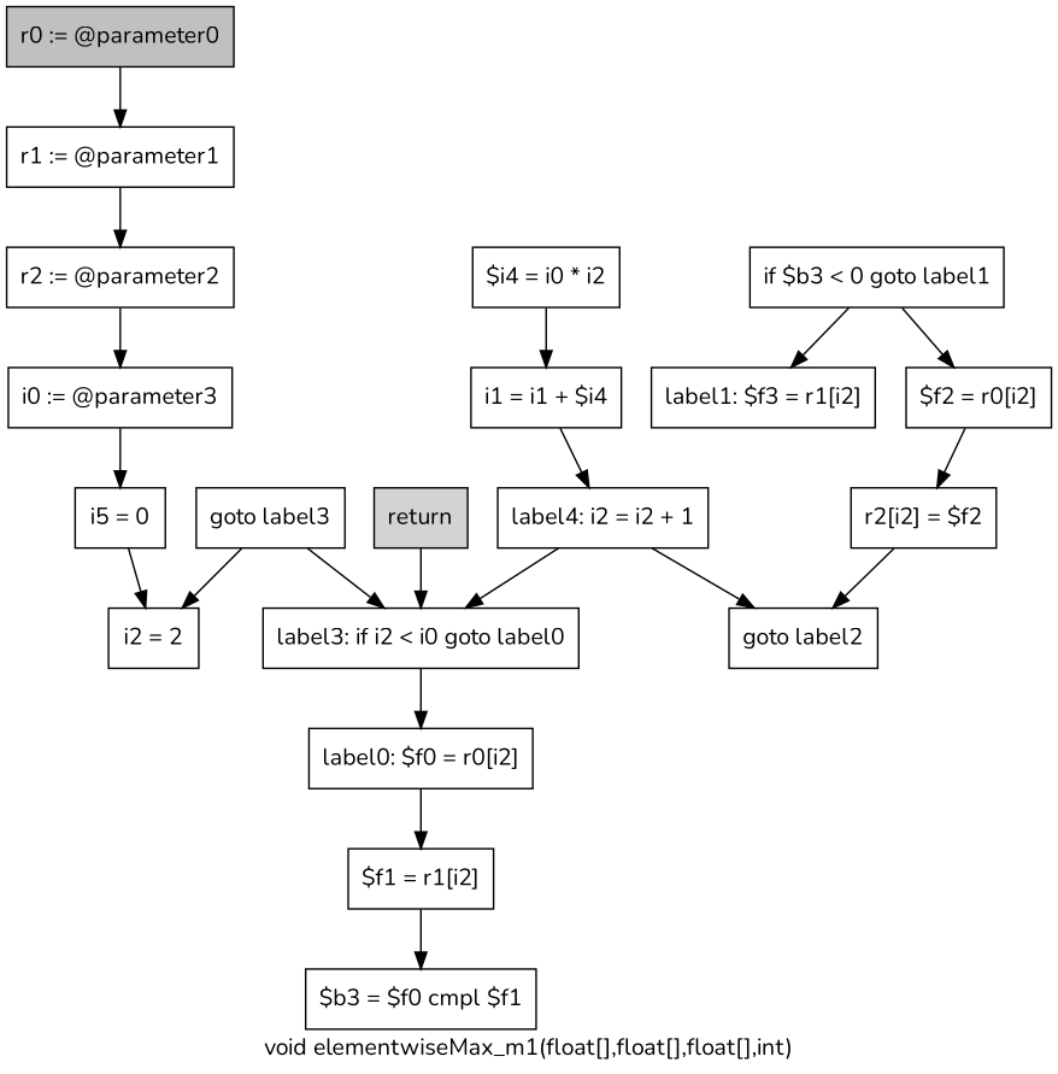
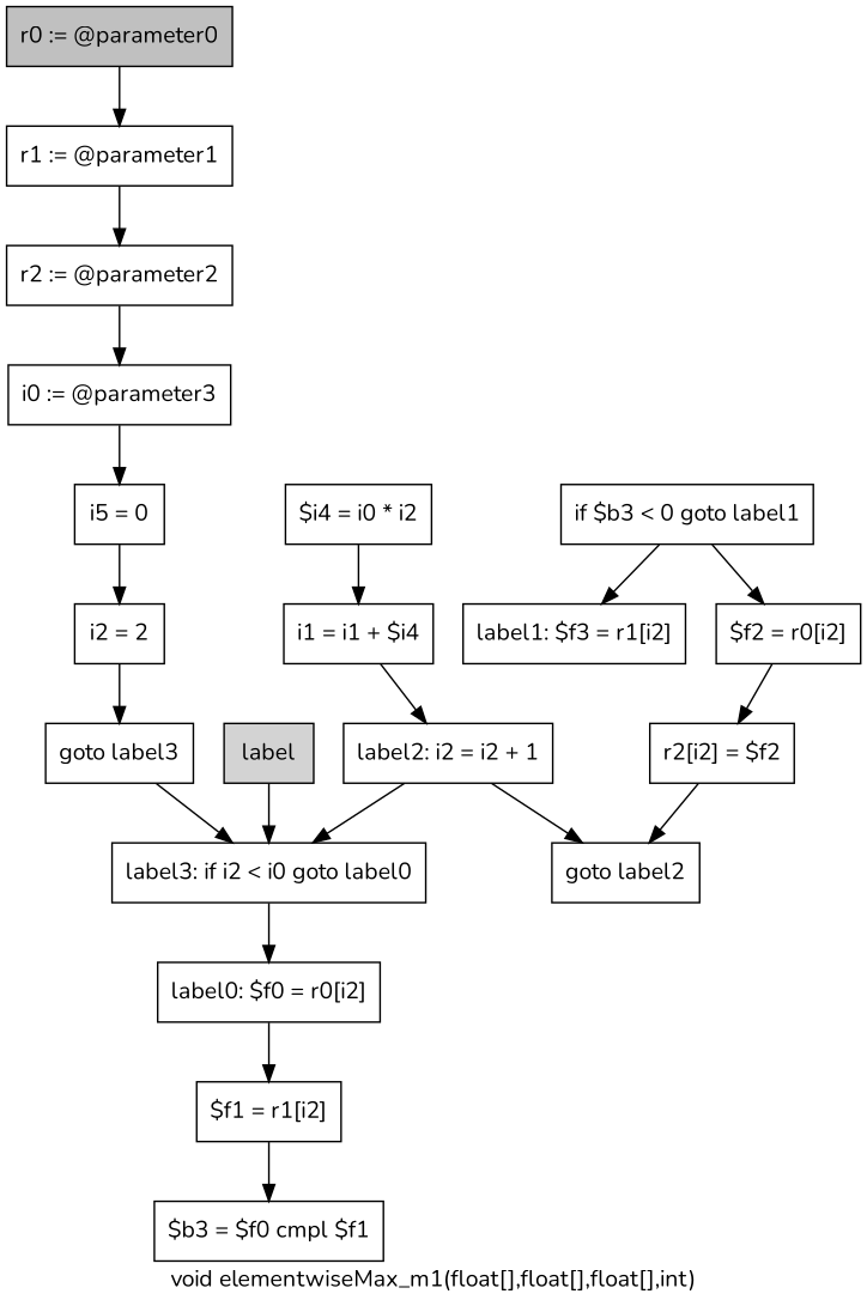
  digraph {
    fontname=Nunito
    label="void elementwiseMax_m1(float[],float[],float[],int)"
    node [fontname=Nunito shape=box]
    edge [fontname=Nunito]
    n1 [fillcolor=gray label="r0 := @parameter0" style=filled]
    n2 [label="r1 := @parameter1"]
    n3 [label="r2 := @parameter2"]
    n4 [label="i0 := @parameter3"]
    n5 [label="i5 = 0"]
    n6 [label="i2 = 2"]
    n7 [label="goto label3"]
    n8 [label="label3: if i2 < i0 goto label0"]
    n9 [label="label0: $f0 = r0[i2]"]
    n10 [label="$f1 = r1[i2]"]
-   n11 [fillcolor=lightgray label=return style=filled]
+   n11 [fillcolor=lightgray label=label style=filled]
    n12 [label="$b3 = $f0 cmpl $f1"]
    n13 [label="if $b3 < 0 goto label1"]
    n14 [label="$f2 = r0[i2]"]
    n15 [label="label1: $f3 = r1[i2]"]
    n16 [label="r2[i2] = $f2"]
    n17 [label="goto label2"]
-   n18 [label="label4: i2 = i2 + 1"]
+   n18 [label="label2: i2 = i2 + 1"]
    n19 [label="$i4 = i0 * i2"]
    n20 [label="i1 = i1 + $i4"]
    n1 -> n2
    n2 -> n3
    n3 -> n4
    n4 -> n5
    n5 -> n6
-   n7 -> n6
+   n6 -> n7
    n7 -> n8
    n8 -> n9
    n9 -> n10
    n10 -> n12
    n11 -> n8
    n13 -> n14
    n13 -> n15
    n14 -> n16
    n16 -> n17
    n18 -> n8
    n18 -> n17
    n19 -> n20
    n20 -> n18
  }
